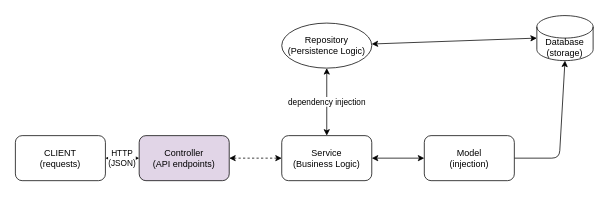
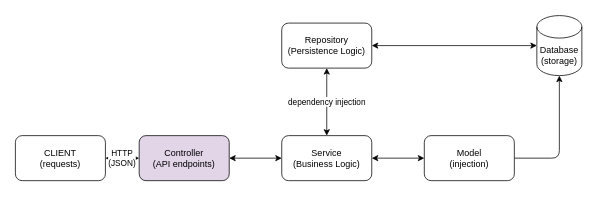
  <mxCell id="0" />
  <mxCell id="1" parent="0" />
  <mxCell id="2" style="edgeStyle=none;html=1;entryX=0.5;entryY=1;entryDx=0;entryDy=0;entryPerimeter=0;startArrow=none;startFill=0;exitX=1;exitY=0.5;exitDx=0;exitDy=0;" edge="1" parent="1" source="3" target="12"><mxGeometry relative="1" as="geometry"><Array as="points"><mxPoint x="745" y="210" /></Array></mxGeometry></mxCell>
  <mxCell id="3" value="Model&lt;br&gt;(injection)" style="rounded=1;whiteSpace=wrap;html=1;" vertex="1" parent="1"><mxGeometry x="565" y="180" width="120" height="60" as="geometry" /></mxCell>
  <mxCell id="4" style="edgeStyle=none;html=1;startArrow=classic;startFill=1;" edge="1" parent="1" source="5" target="3"><mxGeometry relative="1" as="geometry" /></mxCell>
  <mxCell id="5" value="Service&lt;br&gt;(Business Logic)" style="rounded=1;whiteSpace=wrap;html=1;" vertex="1" parent="1"><mxGeometry x="375" y="180" width="120" height="60" as="geometry" /></mxCell>
- <mxCell id="6" style="edgeStyle=none;html=1;entryX=0;entryY=0.5;entryDx=0;entryDy=0;startArrow=classic;startFill=1;dashed=1;" edge="1" parent="1" source="8" target="5"><mxGeometry relative="1" as="geometry" /></mxCell>
+ <mxCell id="6" style="edgeStyle=none;html=1;entryX=0;entryY=0.5;entryDx=0;entryDy=0;startArrow=classic;startFill=1;" edge="1" parent="1" source="8" target="5"><mxGeometry relative="1" as="geometry" /></mxCell>
  <mxCell id="7" value="HTTP&lt;br&gt;(JSON)" style="edgeStyle=none;html=1;entryX=1;entryY=0.5;entryDx=0;entryDy=0;startArrow=classic;startFill=1;" edge="1" parent="1" source="8" target="13"><mxGeometry relative="1" as="geometry" /></mxCell>
  <mxCell id="8" value="Controller&lt;br&gt;(API endpoints)" style="rounded=1;whiteSpace=wrap;html=1;fillColor=#e1d5e7;" vertex="1" parent="1"><mxGeometry x="185" y="180" width="120" height="60" as="geometry" /></mxCell>
  <mxCell id="9" value="dependency injection" style="edgeStyle=none;html=1;startArrow=classic;startFill=1;" edge="1" parent="1" source="11" target="5"><mxGeometry relative="1" as="geometry" /></mxCell>
  <mxCell id="10" style="edgeStyle=none;html=1;entryX=0;entryY=0.5;entryDx=0;entryDy=0;entryPerimeter=0;startArrow=classic;startFill=1;" edge="1" parent="1" source="11" target="12"><mxGeometry relative="1" as="geometry" /></mxCell>
- <mxCell id="11" value="Repository&lt;br&gt;(Persistence Logic)" style="ellipse;whiteSpace=wrap;html=1;" vertex="1" parent="1"><mxGeometry x="375" y="30" width="120" height="60" as="geometry" /></mxCell>
- <mxCell id="12" value="Database (storage)" style="shape=cylinder3;whiteSpace=wrap;html=1;boundedLbl=1;backgroundOutline=1;size=15;" vertex="1" parent="1"><mxGeometry x="715" y="20" width="75" height="60" as="geometry" /></mxCell>
+ <mxCell id="11" value="Repository&lt;br&gt;(Persistence Logic)" style="rounded=1;whiteSpace=wrap;html=1;" vertex="1" parent="1"><mxGeometry x="375" y="30" width="120" height="60" as="geometry" /></mxCell>
+ <mxCell id="12" value="Database (storage)" style="shape=cylinder3;whiteSpace=wrap;html=1;boundedLbl=1;backgroundOutline=1;size=15;" vertex="1" parent="1"><mxGeometry x="715" y="20" width="60" height="80" as="geometry" /></mxCell>
  <mxCell id="13" value="CLIENT&lt;br&gt;(requests)" style="rounded=1;whiteSpace=wrap;html=1;" vertex="1" parent="1"><mxGeometry x="20" y="180" width="120" height="60" as="geometry" /></mxCell>
